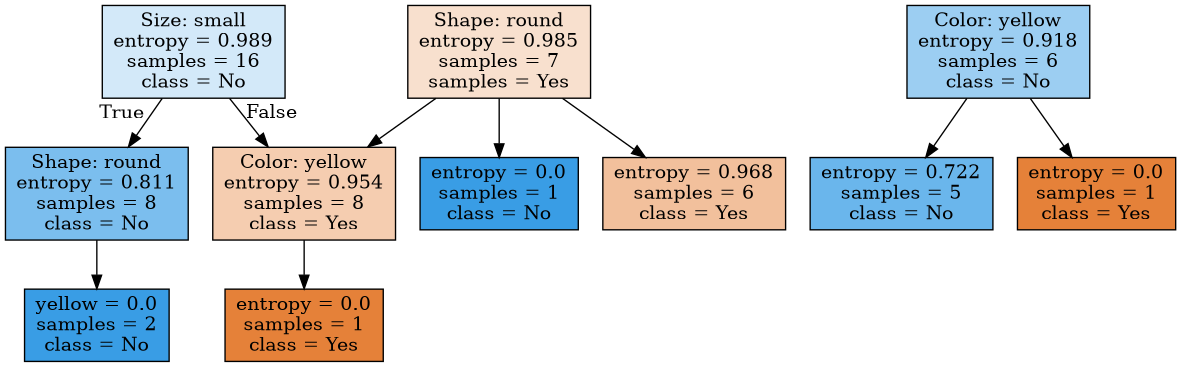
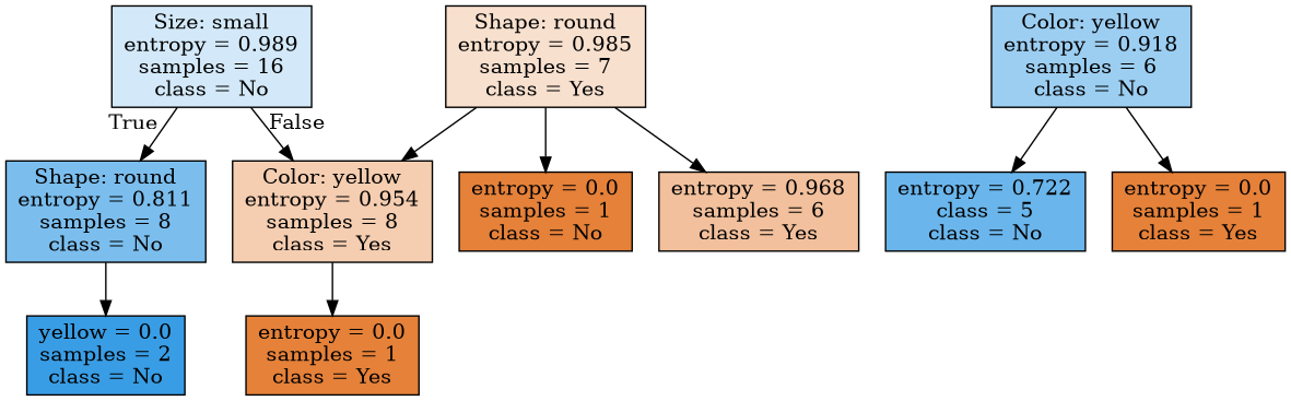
  digraph {
    node [color=black fillcolor="#399de5" shape=box style=filled]
    n1 [fillcolor="#d3e9f9" label="Size: small\nentropy = 0.989\nsamples = 16\nclass = No"]
    n2 [fillcolor="#7bbeee" label="Shape: round\nentropy = 0.811\nsamples = 8\nclass = No"]
    n3 [fillcolor="#f5cdb0" label="Color: yellow\nentropy = 0.954\nsamples = 8\nclass = Yes"]
    n4 [label="yellow = 0.0\nsamples = 2\nclass = No"]
    n5 [fillcolor="#e58139" label="entropy = 0.0\nsamples = 1\nclass = Yes"]
    n6 [fillcolor="#9ccef2" label="Color: yellow\nentropy = 0.918\nsamples = 6\nclass = No"]
-   n7 [fillcolor="#6ab6ec" label="entropy = 0.722\nsamples = 5\nclass = No"]
+   n7 [fillcolor="#6ab6ec" label="entropy = 0.722\nclass = 5\nclass = No"]
    n8 [fillcolor="#e58139" label="entropy = 0.0\nsamples = 1\nclass = Yes"]
-   n9 [fillcolor="#f8e0ce" label="Shape: round\nentropy = 0.985\nsamples = 7\nsamples = Yes"]
-   n10 [label="entropy = 0.0\nsamples = 1\nclass = No"]
+   n9 [fillcolor="#f8e0ce" label="Shape: round\nentropy = 0.985\nsamples = 7\nclass = Yes"]
+   n10 [fillcolor="#e58139" label="entropy = 0.0\nsamples = 1\nclass = No"]
    n11 [fillcolor="#f2c09c" label="entropy = 0.968\nsamples = 6\nclass = Yes"]
    n1 -> n2 [headlabel=True labelangle=45 labeldistance=2.5]
    n1 -> n3 [headlabel=False labelangle=-45 labeldistance=2.5]
    n2 -> n4
    n3 -> n5
    n6 -> n7
    n6 -> n8
    n9 -> n3
    n9 -> n10
    n9 -> n11
  }
